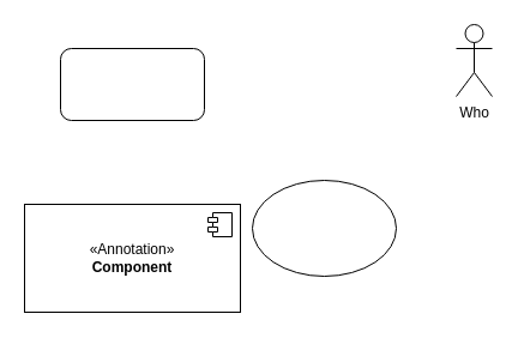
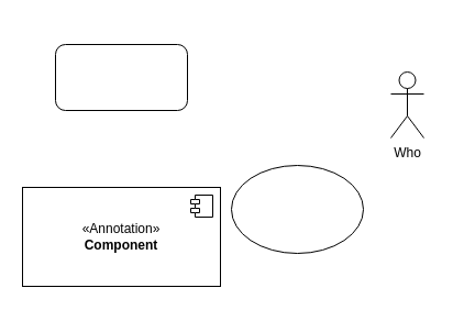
  <mxCell id="0" />
  <mxCell id="1" parent="0" />
  <mxCell id="2" value="" style="rounded=1;whiteSpace=wrap;html=1;" parent="1" vertex="1"><mxGeometry x="50" y="40" width="120" height="60" as="geometry" /></mxCell>
  <mxCell id="3" value="" style="ellipse;whiteSpace=wrap;html=1;" parent="1" vertex="1"><mxGeometry x="210" y="150" width="120" height="80" as="geometry" /></mxCell>
- <mxCell id="4" value="Who" style="shape=umlActor;verticalLabelPosition=bottom;verticalAlign=top;html=1;" parent="1" vertex="1"><mxGeometry x="380" y="20" width="30" height="60" as="geometry" /></mxCell>
+ <mxCell id="4" value="Who" style="shape=umlActor;verticalLabelPosition=bottom;verticalAlign=top;html=1;" parent="1" vertex="1"><mxGeometry x="355" y="65" width="30" height="60" as="geometry" /></mxCell>
  <mxCell id="5" value="&amp;laquo;Annotation&amp;raquo;&lt;br/&gt;&lt;b&gt;Component&lt;/b&gt;" style="html=1;dropTarget=0;whiteSpace=wrap;" parent="1" vertex="1"><mxGeometry x="20" y="170" width="180" height="90" as="geometry" /></mxCell>
  <mxCell id="6" value="" style="shape=module;jettyWidth=8;jettyHeight=4;" parent="5" vertex="1"><mxGeometry x="1" width="20" height="20" relative="1" as="geometry"><mxPoint x="-27" y="7" as="offset" /></mxGeometry></mxCell>
